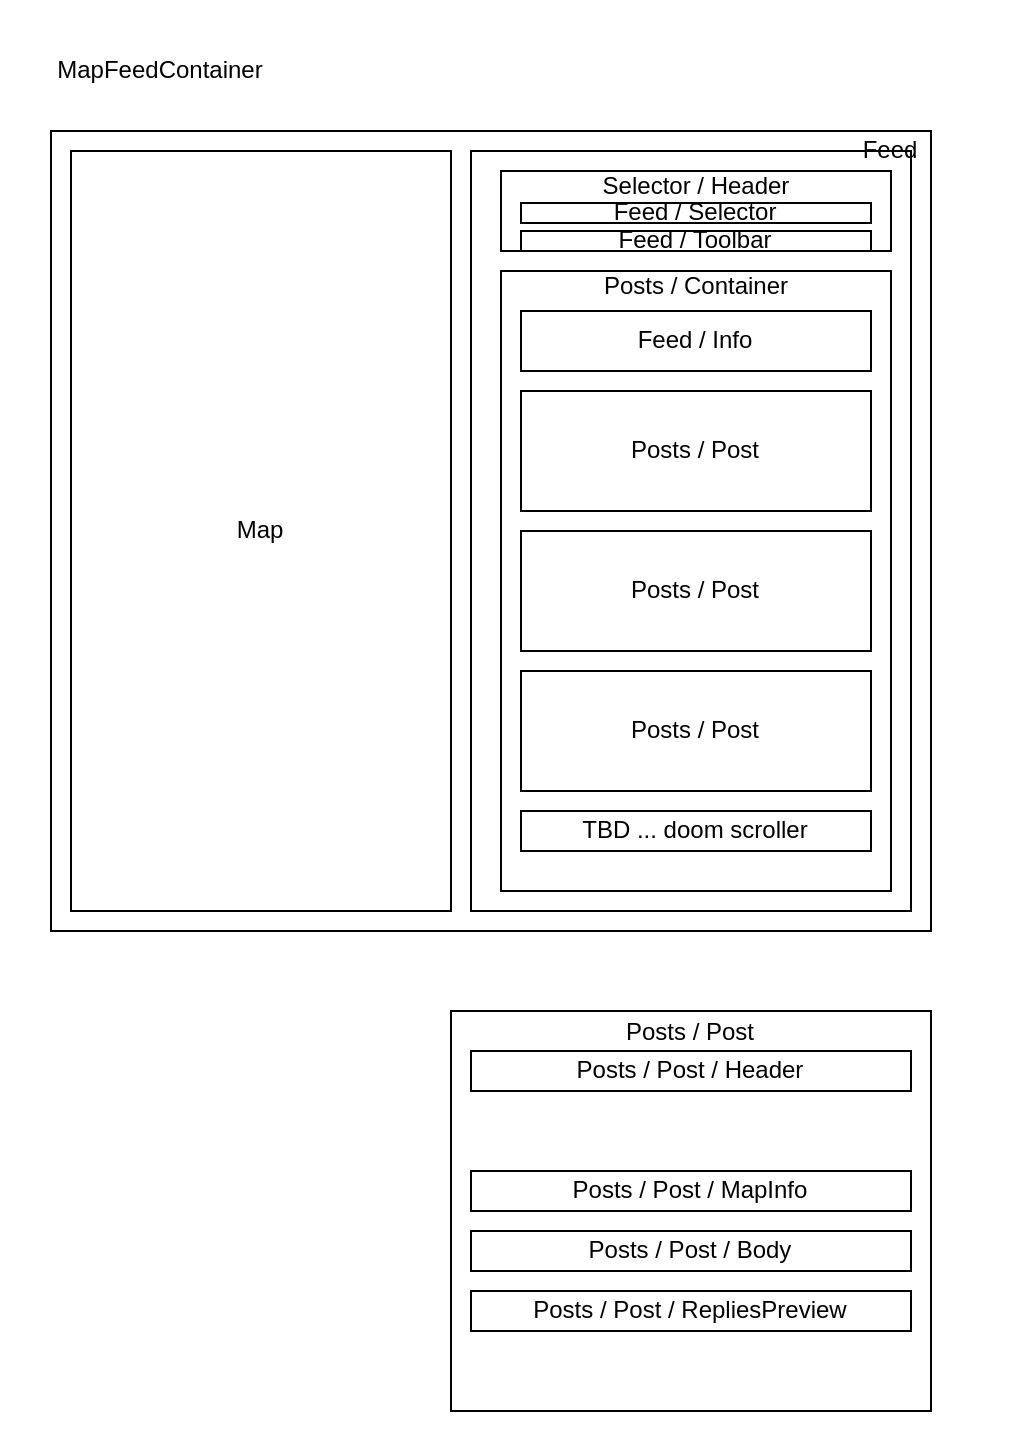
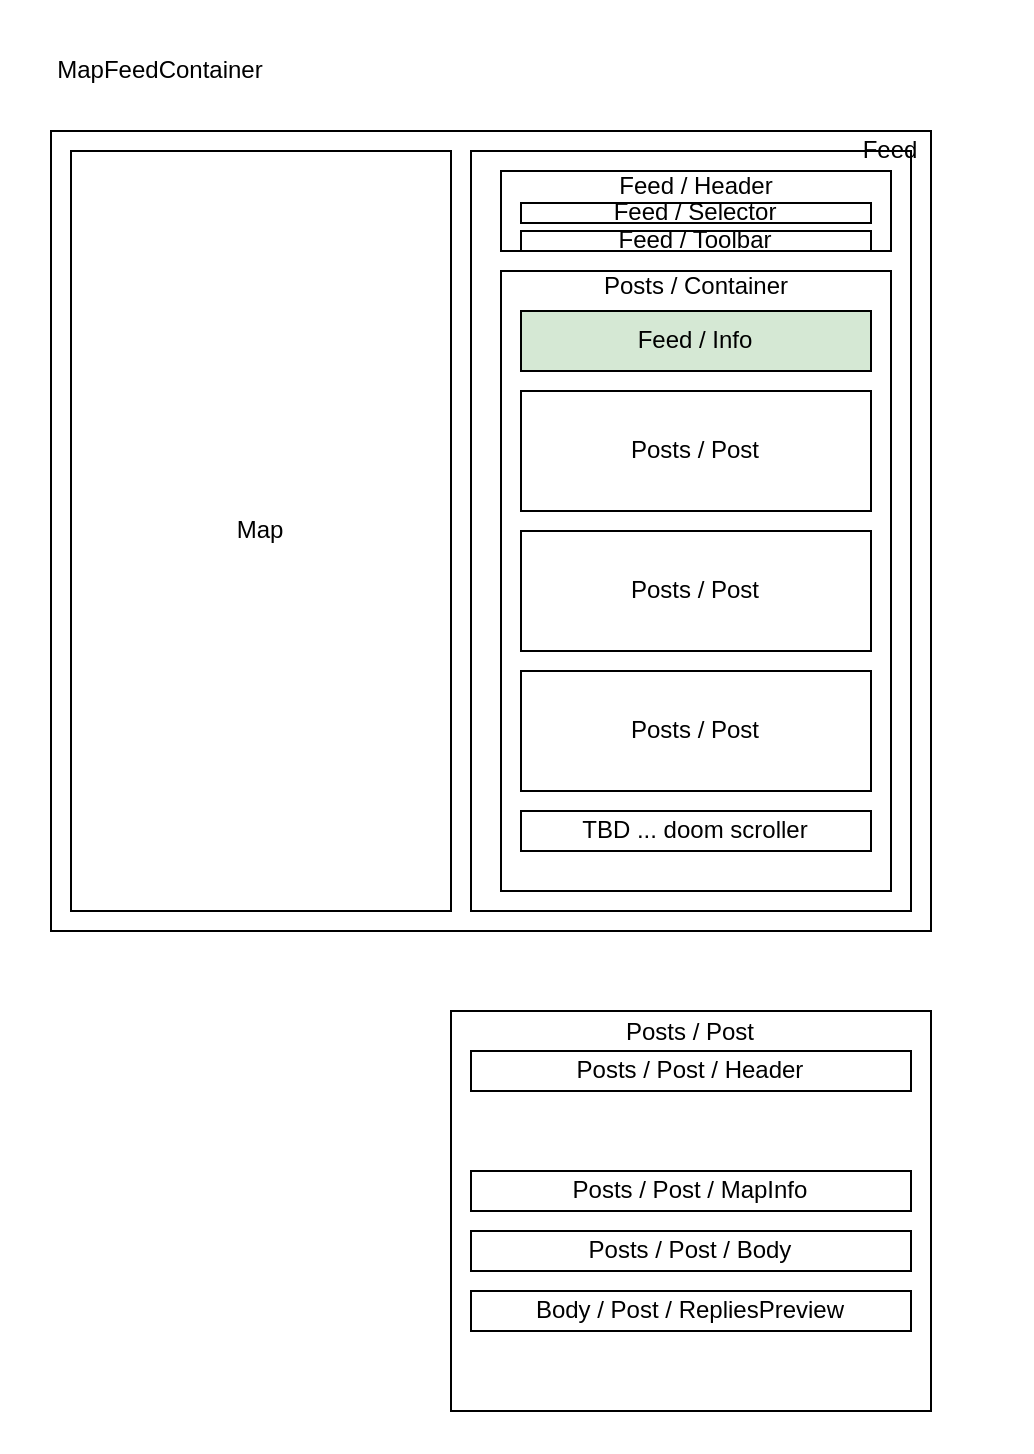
  <mxCell id="0" />
  <mxCell id="1" parent="0" />
  <mxCell id="2" value="" style="rounded=0;whiteSpace=wrap;html=1;" vertex="1" parent="1"><mxGeometry x="25" y="65" width="440" height="400" as="geometry" /></mxCell>
  <mxCell id="3" value="Map" style="rounded=0;whiteSpace=wrap;html=1;" vertex="1" parent="1"><mxGeometry x="35" y="75" width="190" height="380" as="geometry" /></mxCell>
  <mxCell id="4" value="" style="rounded=0;whiteSpace=wrap;html=1;" vertex="1" parent="1"><mxGeometry x="235" y="75" width="220" height="380" as="geometry" /></mxCell>
  <mxCell id="5" value="" style="rounded=0;whiteSpace=wrap;html=1;" vertex="1" parent="1"><mxGeometry x="250" y="85" width="195" height="40" as="geometry" /></mxCell>
  <mxCell id="6" value="" style="rounded=0;whiteSpace=wrap;html=1;" vertex="1" parent="1"><mxGeometry x="250" y="135" width="195" height="310" as="geometry" /></mxCell>
  <mxCell id="7" value="MapFeedContainer" style="text;html=1;strokeColor=none;fillColor=none;align=center;verticalAlign=middle;whiteSpace=wrap;rounded=0;" vertex="1" parent="1"><mxGeometry x="20" y="20" width="120" height="30" as="geometry" /></mxCell>
  <mxCell id="8" value="Feed" style="text;html=1;strokeColor=none;fillColor=none;align=center;verticalAlign=middle;whiteSpace=wrap;rounded=0;" vertex="1" parent="1"><mxGeometry x="395" y="60" width="100" height="30" as="geometry" /></mxCell>
- <mxCell id="9" value="Selector / Header" style="text;html=1;strokeColor=none;fillColor=none;align=center;verticalAlign=middle;whiteSpace=wrap;rounded=0;" vertex="1" parent="1"><mxGeometry x="272.5" y="90" width="150" height="5" as="geometry" /></mxCell>
+ <mxCell id="9" value="Feed / Header" style="text;html=1;strokeColor=none;fillColor=none;align=center;verticalAlign=middle;whiteSpace=wrap;rounded=0;" vertex="1" parent="1"><mxGeometry x="272.5" y="90" width="150" height="5" as="geometry" /></mxCell>
  <mxCell id="10" value="Posts / Container" style="text;html=1;strokeColor=none;fillColor=none;align=center;verticalAlign=middle;whiteSpace=wrap;rounded=0;" vertex="1" parent="1"><mxGeometry x="272.5" y="133" width="150" height="20" as="geometry" /></mxCell>
  <mxCell id="11" value="Posts / Post" style="rounded=0;whiteSpace=wrap;html=1;" vertex="1" parent="1"><mxGeometry x="260" y="195" width="175" height="60" as="geometry" /></mxCell>
  <mxCell id="12" value="Posts / Post" style="rounded=0;whiteSpace=wrap;html=1;" vertex="1" parent="1"><mxGeometry x="260" y="265" width="175" height="60" as="geometry" /></mxCell>
  <mxCell id="13" value="Posts / Post" style="rounded=0;whiteSpace=wrap;html=1;" vertex="1" parent="1"><mxGeometry x="260" y="335" width="175" height="60" as="geometry" /></mxCell>
  <mxCell id="14" value="Feed / Selector" style="rounded=0;whiteSpace=wrap;html=1;" vertex="1" parent="1"><mxGeometry x="260" y="101" width="175" height="10" as="geometry" /></mxCell>
  <mxCell id="15" value="Feed / Toolbar" style="rounded=0;whiteSpace=wrap;html=1;" vertex="1" parent="1"><mxGeometry x="260" y="115" width="175" height="10" as="geometry" /></mxCell>
  <mxCell id="16" value="" style="rounded=0;whiteSpace=wrap;html=1;" vertex="1" parent="1"><mxGeometry x="225" y="505" width="240" height="200" as="geometry" /></mxCell>
  <mxCell id="17" value="Posts / Post" style="text;html=1;strokeColor=none;fillColor=none;align=center;verticalAlign=middle;whiteSpace=wrap;rounded=0;" vertex="1" parent="1"><mxGeometry x="270" y="513" width="150" height="5" as="geometry" /></mxCell>
  <mxCell id="18" value="Posts / Post / Header" style="rounded=0;whiteSpace=wrap;html=1;" vertex="1" parent="1"><mxGeometry x="235" y="525" width="220" height="20" as="geometry" /></mxCell>
- <mxCell id="19" value="Feed / Info" style="rounded=0;whiteSpace=wrap;html=1;" vertex="1" parent="1"><mxGeometry x="260" y="155" width="175" height="30" as="geometry" /></mxCell>
+ <mxCell id="19" value="Feed / Info" style="rounded=0;whiteSpace=wrap;html=1;fillColor=#d5e8d4;" vertex="1" parent="1"><mxGeometry x="260" y="155" width="175" height="30" as="geometry" /></mxCell>
  <mxCell id="20" value="Posts / Post / MapInfo" style="rounded=0;whiteSpace=wrap;html=1;" vertex="1" parent="1"><mxGeometry x="235" y="585" width="220" height="20" as="geometry" /></mxCell>
  <mxCell id="21" value="Posts / Post / Body" style="rounded=0;whiteSpace=wrap;html=1;" vertex="1" parent="1"><mxGeometry x="235" y="615" width="220" height="20" as="geometry" /></mxCell>
- <mxCell id="22" value="Posts / Post / RepliesPreview" style="rounded=0;whiteSpace=wrap;html=1;" vertex="1" parent="1"><mxGeometry x="235" y="645" width="220" height="20" as="geometry" /></mxCell>
+ <mxCell id="22" value="Body / Post / RepliesPreview" style="rounded=0;whiteSpace=wrap;html=1;" vertex="1" parent="1"><mxGeometry x="235" y="645" width="220" height="20" as="geometry" /></mxCell>
  <mxCell id="23" value="TBD ... doom scroller" style="rounded=0;whiteSpace=wrap;html=1;" vertex="1" parent="1"><mxGeometry x="260" y="405" width="175" height="20" as="geometry" /></mxCell>
